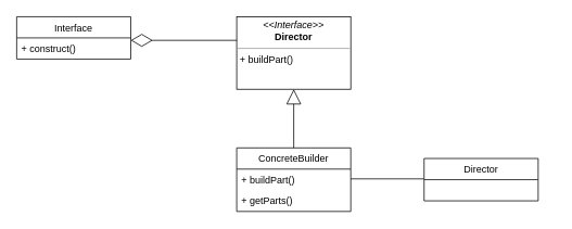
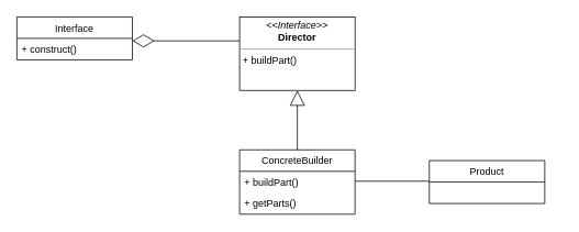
  <mxCell id="0" />
  <mxCell id="1" parent="0" />
- <mxCell id="2" value="Director" style="swimlane;fontStyle=0;childLayout=stackLayout;horizontal=1;startSize=26;fillColor=none;horizontalStack=0;resizeParent=1;resizeParentMax=0;resizeLast=0;collapsible=1;marginBottom=0;" vertex="1" parent="1"><mxGeometry x="520" y="194" width="140" height="52" as="geometry" /></mxCell>
+ <mxCell id="2" value="Product" style="swimlane;fontStyle=0;childLayout=stackLayout;horizontal=1;startSize=26;fillColor=none;horizontalStack=0;resizeParent=1;resizeParentMax=0;resizeLast=0;collapsible=1;marginBottom=0;" vertex="1" parent="1"><mxGeometry x="520" y="194" width="140" height="52" as="geometry" /></mxCell>
  <mxCell id="3" value="Interface" style="swimlane;fontStyle=0;childLayout=stackLayout;horizontal=1;startSize=26;fillColor=none;horizontalStack=0;resizeParent=1;resizeParentMax=0;resizeLast=0;collapsible=1;marginBottom=0;" vertex="1" parent="1"><mxGeometry x="20" y="20" width="140" height="52" as="geometry" /></mxCell>
  <mxCell id="4" value="+ construct()" style="text;strokeColor=none;fillColor=none;align=left;verticalAlign=top;spacingLeft=4;spacingRight=4;overflow=hidden;rotatable=0;points=[[0,0.5],[1,0.5]];portConstraint=eastwest;" vertex="1" parent="3"><mxGeometry y="26" width="140" height="26" as="geometry" /></mxCell>
  <mxCell id="5" value="ConcreteBuilder" style="swimlane;fontStyle=0;childLayout=stackLayout;horizontal=1;startSize=26;fillColor=none;horizontalStack=0;resizeParent=1;resizeParentMax=0;resizeLast=0;collapsible=1;marginBottom=0;" vertex="1" parent="1"><mxGeometry x="290" y="181" width="140" height="78" as="geometry" /></mxCell>
  <mxCell id="6" value="+ buildPart()" style="text;strokeColor=none;fillColor=none;align=left;verticalAlign=top;spacingLeft=4;spacingRight=4;overflow=hidden;rotatable=0;points=[[0,0.5],[1,0.5]];portConstraint=eastwest;" vertex="1" parent="5"><mxGeometry y="26" width="140" height="26" as="geometry" /></mxCell>
  <mxCell id="7" value="+ getParts()" style="text;strokeColor=none;fillColor=none;align=left;verticalAlign=top;spacingLeft=4;spacingRight=4;overflow=hidden;rotatable=0;points=[[0,0.5],[1,0.5]];portConstraint=eastwest;" vertex="1" parent="5"><mxGeometry y="52" width="140" height="26" as="geometry" /></mxCell>
  <mxCell id="8" value="&lt;p style=&quot;margin: 0px ; margin-top: 4px ; text-align: center&quot;&gt;&lt;i&gt;&amp;lt;&amp;lt;Interface&amp;gt;&amp;gt;&lt;/i&gt;&lt;br&gt;&lt;b&gt;Director&lt;/b&gt;&lt;/p&gt;&lt;hr size=&quot;1&quot;&gt;&lt;p style=&quot;margin: 0px ; margin-left: 4px&quot;&gt;+ buildPart()&lt;br&gt;&lt;br&gt;&lt;/p&gt;" style="verticalAlign=top;align=left;overflow=fill;fontSize=12;fontFamily=Helvetica;html=1;" vertex="1" parent="1"><mxGeometry x="290" y="20" width="140" height="89" as="geometry" /></mxCell>
  <mxCell id="9" value="" style="endArrow=diamondThin;endFill=0;endSize=24;html=1;" edge="1" parent="1"><mxGeometry width="160" relative="1" as="geometry"><mxPoint x="290" y="49" as="sourcePoint" /><mxPoint x="160" y="49" as="targetPoint" /></mxGeometry></mxCell>
  <mxCell id="10" value="" style="endArrow=block;endSize=16;endFill=0;html=1;entryX=0.5;entryY=1;entryDx=0;entryDy=0;" edge="1" parent="1" target="8"><mxGeometry x="-0.389" y="250" width="160" relative="1" as="geometry"><mxPoint x="360" y="181" as="sourcePoint" /><mxPoint x="400" y="144.5" as="targetPoint" /><mxPoint as="offset" /></mxGeometry></mxCell>
  <mxCell id="11" value="" style="endArrow=none;html=1;edgeStyle=orthogonalEdgeStyle;" edge="1" parent="1"><mxGeometry relative="1" as="geometry"><mxPoint x="430" y="219" as="sourcePoint" /><mxPoint x="520" y="219" as="targetPoint" /></mxGeometry></mxCell>
  <mxCell id="12" value="" style="resizable=0;html=1;align=left;verticalAlign=bottom;labelBackgroundColor=#ffffff;fontSize=10;" connectable="0" vertex="1" parent="11"><mxGeometry x="-1" relative="1" as="geometry" /></mxCell>
  <mxCell id="13" value="" style="resizable=0;html=1;align=right;verticalAlign=bottom;labelBackgroundColor=#ffffff;fontSize=10;" connectable="0" vertex="1" parent="11"><mxGeometry x="1" relative="1" as="geometry"><mxPoint x="180" y="50" as="offset" /></mxGeometry></mxCell>
